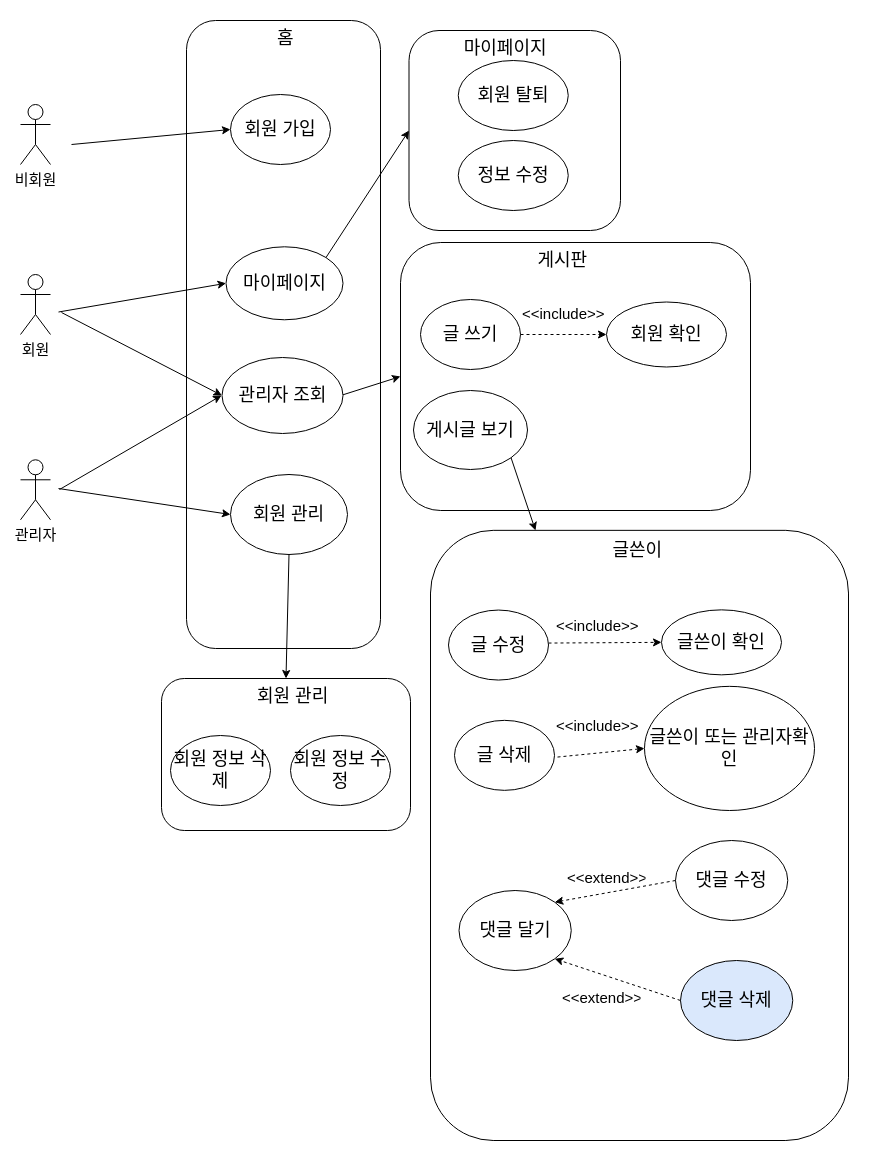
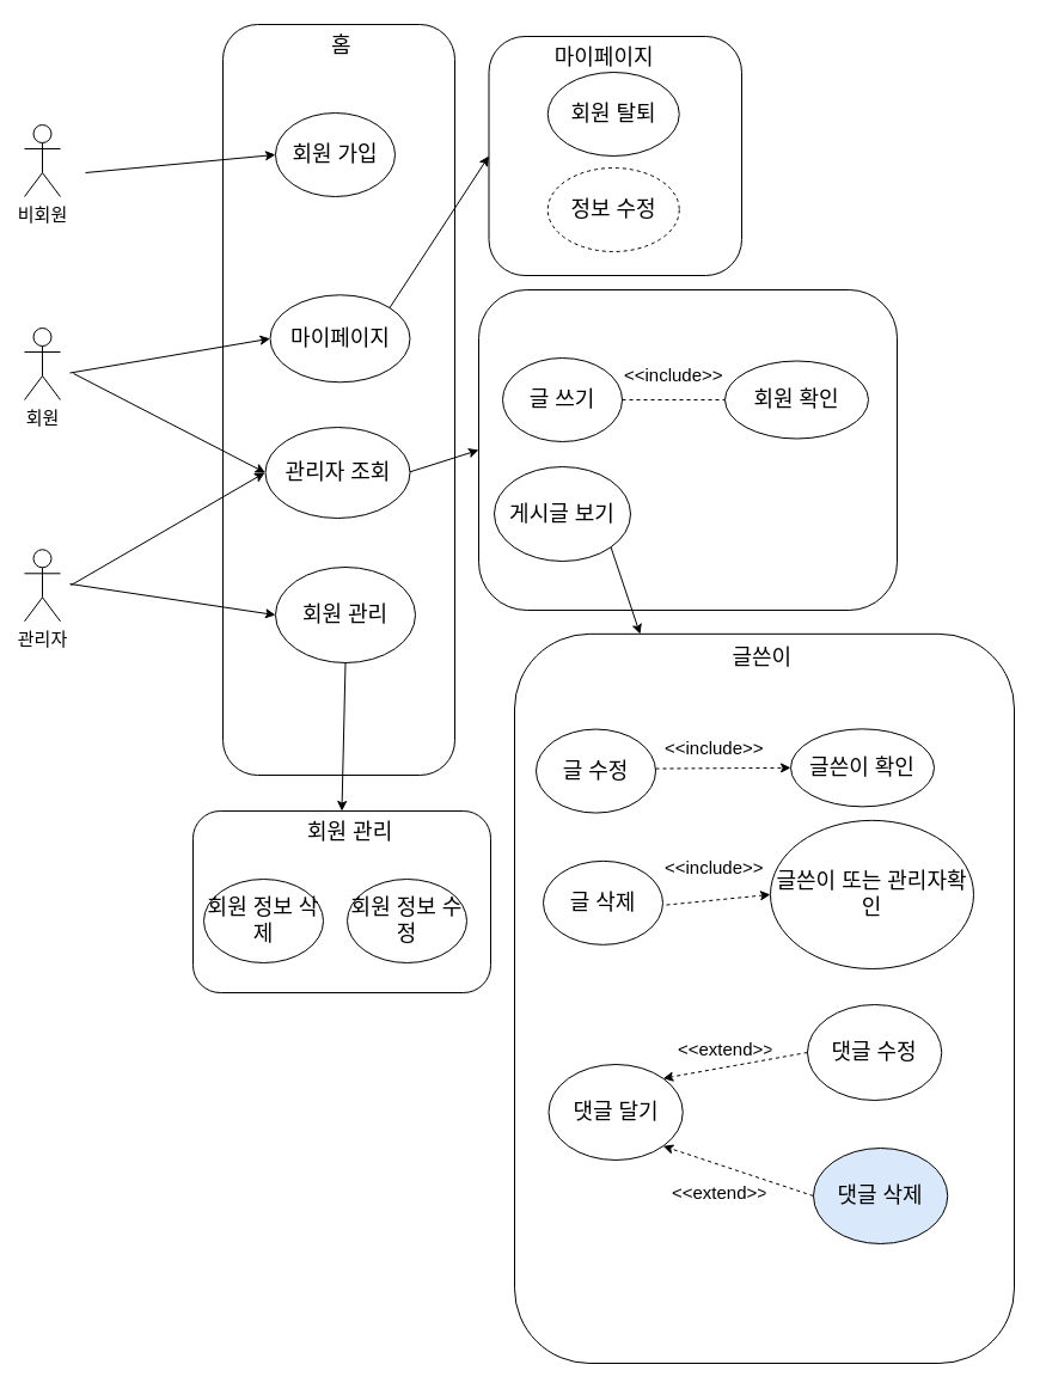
  <mxCell id="0" />
  <mxCell id="1" parent="0" />
  <mxCell id="2" value="&lt;font style=&quot;font-size: 15px&quot;&gt;비회원&lt;/font&gt;" style="shape=umlActor;verticalLabelPosition=bottom;verticalAlign=top;html=1;outlineConnect=0;" vertex="1" parent="1"><mxGeometry x="20" y="103.996" width="30" height="60" as="geometry" /></mxCell>
  <mxCell id="3" value="&lt;font style=&quot;font-size: 15px&quot;&gt;회원&lt;/font&gt;" style="shape=umlActor;verticalLabelPosition=bottom;verticalAlign=top;html=1;outlineConnect=0;" vertex="1" parent="1"><mxGeometry x="20" y="273.996" width="30" height="60" as="geometry" /></mxCell>
  <mxCell id="4" value="&lt;font style=&quot;font-size: 15px&quot;&gt;관리자&lt;/font&gt;" style="shape=umlActor;verticalLabelPosition=bottom;verticalAlign=top;html=1;outlineConnect=0;" vertex="1" parent="1"><mxGeometry x="20" y="459.286" width="30" height="60" as="geometry" /></mxCell>
  <mxCell id="5" value="" style="rounded=1;whiteSpace=wrap;html=1;" vertex="1" parent="1"><mxGeometry x="186" y="20" width="194" height="628" as="geometry" /></mxCell>
  <mxCell id="6" value="홈" style="text;strokeColor=none;fillColor=none;align=left;verticalAlign=top;spacingLeft=4;spacingRight=4;overflow=hidden;rotatable=0;points=[[0,0.5],[1,0.5]];portConstraint=eastwest;fontSize=18;" vertex="1" parent="1"><mxGeometry x="271" y="20" width="35" height="40" as="geometry" /></mxCell>
  <mxCell id="7" value="" style="rounded=1;whiteSpace=wrap;html=1;" vertex="1" parent="1"><mxGeometry x="400" y="242" width="350" height="268" as="geometry" /></mxCell>
- <mxCell id="8" value="게시판" style="text;strokeColor=none;fillColor=none;align=left;verticalAlign=top;spacingLeft=4;spacingRight=4;overflow=hidden;rotatable=0;points=[[0,0.5],[1,0.5]];portConstraint=eastwest;fontSize=18;" vertex="1" parent="1"><mxGeometry x="531.5" y="241.996" width="65" height="40" as="geometry" /></mxCell>
  <mxCell id="9" value="" style="rounded=1;whiteSpace=wrap;html=1;" vertex="1" parent="1"><mxGeometry x="161" y="678" width="249" height="152" as="geometry" /></mxCell>
  <mxCell id="10" value="회원 관리" style="text;strokeColor=none;fillColor=none;align=left;verticalAlign=top;spacingLeft=4;spacingRight=4;overflow=hidden;rotatable=0;points=[[0,0.5],[1,0.5]];portConstraint=eastwest;fontSize=18;" vertex="1" parent="1"><mxGeometry x="251" y="678" width="96" height="38.71" as="geometry" /></mxCell>
  <mxCell id="11" value="" style="rounded=1;whiteSpace=wrap;html=1;" vertex="1" parent="1"><mxGeometry x="408.5" y="30" width="211.5" height="200" as="geometry" /></mxCell>
  <mxCell id="12" value="마이페이지" style="text;strokeColor=none;fillColor=none;align=left;verticalAlign=top;spacingLeft=4;spacingRight=4;overflow=hidden;rotatable=0;points=[[0,0.5],[1,0.5]];portConstraint=eastwest;fontSize=18;" vertex="1" parent="1"><mxGeometry x="457.75" y="30" width="113" height="38.71" as="geometry" /></mxCell>
  <mxCell id="13" value="" style="rounded=1;whiteSpace=wrap;html=1;" vertex="1" parent="1"><mxGeometry x="430" y="529.85" width="418" height="610.15" as="geometry" /></mxCell>
  <mxCell id="14" value="회원 가입" style="ellipse;whiteSpace=wrap;html=1;fontSize=18;" vertex="1" parent="1"><mxGeometry x="230" y="93.996" width="100" height="70" as="geometry" /></mxCell>
  <mxCell id="15" value="마이페이지" style="ellipse;whiteSpace=wrap;html=1;fontSize=18;" vertex="1" parent="1"><mxGeometry x="225.5" y="246.29" width="117" height="73" as="geometry" /></mxCell>
  <mxCell id="16" value="회원 관리" style="ellipse;whiteSpace=wrap;html=1;fontSize=18;" vertex="1" parent="1"><mxGeometry x="230" y="474" width="117" height="80" as="geometry" /></mxCell>
  <mxCell id="17" value="회원 정보 삭제" style="ellipse;whiteSpace=wrap;html=1;fontSize=18;" vertex="1" parent="1"><mxGeometry x="170" y="734.996" width="100" height="70" as="geometry" /></mxCell>
  <mxCell id="18" value="회원 정보 수정" style="ellipse;whiteSpace=wrap;html=1;fontSize=18;" vertex="1" parent="1"><mxGeometry x="290" y="734.996" width="100" height="70" as="geometry" /></mxCell>
  <mxCell id="19" value="관리자 조회" style="ellipse;whiteSpace=wrap;html=1;fontSize=18;" vertex="1" parent="1"><mxGeometry x="221.5" y="357" width="121" height="76" as="geometry" /></mxCell>
  <mxCell id="20" value="회원 탈퇴" style="ellipse;whiteSpace=wrap;html=1;fontSize=18;" vertex="1" parent="1"><mxGeometry x="457.75" y="59.996" width="110" height="70" as="geometry" /></mxCell>
- <mxCell id="21" value="정보 수정" style="ellipse;whiteSpace=wrap;html=1;fontSize=18;" vertex="1" parent="1"><mxGeometry x="457.75" y="139.996" width="110" height="70" as="geometry" /></mxCell>
+ <mxCell id="21" value="정보 수정" style="ellipse;whiteSpace=wrap;html=1;fontSize=18;dashed=1;" vertex="1" parent="1"><mxGeometry x="457.75" y="139.996" width="110" height="70" as="geometry" /></mxCell>
  <mxCell id="22" value="글 쓰기" style="ellipse;whiteSpace=wrap;html=1;fontSize=18;" vertex="1" parent="1"><mxGeometry x="420" y="298.996" width="100" height="70" as="geometry" /></mxCell>
  <mxCell id="23" value="" style="endArrow=classic;html=1;entryX=0;entryY=0.5;entryDx=0;entryDy=0;" edge="1" parent="1" target="14"><mxGeometry width="50" height="50" relative="1" as="geometry"><mxPoint x="71" y="144" as="sourcePoint" /><mxPoint x="121" y="94" as="targetPoint" /></mxGeometry></mxCell>
  <mxCell id="24" value="" style="endArrow=classic;html=1;entryX=0;entryY=0.5;entryDx=0;entryDy=0;" edge="1" parent="1" target="15"><mxGeometry width="50" height="50" relative="1" as="geometry"><mxPoint x="58" y="311.5" as="sourcePoint" /><mxPoint x="217" y="296.496" as="targetPoint" /></mxGeometry></mxCell>
  <mxCell id="25" value="" style="endArrow=classic;html=1;entryX=0;entryY=0.5;entryDx=0;entryDy=0;" edge="1" parent="1" target="19"><mxGeometry width="50" height="50" relative="1" as="geometry"><mxPoint x="61" y="312" as="sourcePoint" /><mxPoint x="224.5" y="294.29" as="targetPoint" /></mxGeometry></mxCell>
  <mxCell id="26" value="" style="endArrow=classic;html=1;entryX=0;entryY=0.5;entryDx=0;entryDy=0;" edge="1" parent="1" target="16"><mxGeometry width="50" height="50" relative="1" as="geometry"><mxPoint x="58" y="488" as="sourcePoint" /><mxPoint x="221.5" y="459.29" as="targetPoint" /></mxGeometry></mxCell>
  <mxCell id="27" value="" style="endArrow=classic;html=1;" edge="1" parent="1"><mxGeometry width="50" height="50" relative="1" as="geometry"><mxPoint x="59" y="489" as="sourcePoint" /><mxPoint x="221" y="395" as="targetPoint" /></mxGeometry></mxCell>
  <mxCell id="28" value="" style="endArrow=classic;html=1;entryX=0;entryY=0.5;entryDx=0;entryDy=0;" edge="1" parent="1" target="7"><mxGeometry width="50" height="50" relative="1" as="geometry"><mxPoint x="342.5" y="394.29" as="sourcePoint" /><mxPoint x="503" y="477.29" as="targetPoint" /></mxGeometry></mxCell>
  <mxCell id="29" value="회원 확인" style="ellipse;whiteSpace=wrap;html=1;fontSize=18;" vertex="1" parent="1"><mxGeometry x="606" y="301.496" width="120" height="65" as="geometry" /></mxCell>
- <mxCell id="30" value="" style="endArrow=classic;html=1;fontSize=18;dashed=1;entryX=0;entryY=0.5;entryDx=0;entryDy=0;exitX=1;exitY=0.5;exitDx=0;exitDy=0;" edge="1" parent="1" source="22" target="29"><mxGeometry width="50" height="50" relative="1" as="geometry"><mxPoint x="510" y="329.906" as="sourcePoint" /><mxPoint x="618.909" y="289.998" as="targetPoint" /></mxGeometry></mxCell>
+ <mxCell id="30" value="" style="endArrow=none;html=1;fontSize=18;dashed=1;entryX=0;entryY=0.5;entryDx=0;entryDy=0;exitX=1;exitY=0.5;exitDx=0;exitDy=0;" edge="1" parent="1" source="22" target="29"><mxGeometry width="50" height="50" relative="1" as="geometry"><mxPoint x="510" y="329.906" as="sourcePoint" /><mxPoint x="618.909" y="289.998" as="targetPoint" /></mxGeometry></mxCell>
  <mxCell id="31" value="" style="endArrow=classic;html=1;fontSize=18;dashed=1;entryX=0;entryY=0.5;entryDx=0;entryDy=0;" edge="1" parent="1" target="35"><mxGeometry width="50" height="50" relative="1" as="geometry"><mxPoint x="548" y="642.56" as="sourcePoint" /><mxPoint x="651" y="706.056" as="targetPoint" /></mxGeometry></mxCell>
  <mxCell id="32" value="" style="endArrow=classic;html=1;fontSize=18;dashed=1;entryX=0;entryY=0.5;entryDx=0;entryDy=0;" edge="1" parent="1" target="44"><mxGeometry width="50" height="50" relative="1" as="geometry"><mxPoint x="557" y="756.56" as="sourcePoint" /><mxPoint x="651" y="706.056" as="targetPoint" /></mxGeometry></mxCell>
  <mxCell id="33" value="&lt;&lt;include&gt;&gt;" style="text;strokeColor=none;fillColor=none;align=left;verticalAlign=top;spacingLeft=4;spacingRight=4;overflow=hidden;rotatable=0;points=[[0,0.5],[1,0.5]];portConstraint=eastwest;fontSize=15;" vertex="1" parent="1"><mxGeometry x="516" y="298" width="104" height="36" as="geometry" /></mxCell>
  <mxCell id="34" value="" style="endArrow=classic;html=1;entryX=0.5;entryY=0;entryDx=0;entryDy=0;exitX=0.5;exitY=1;exitDx=0;exitDy=0;" edge="1" parent="1" source="16" target="9"><mxGeometry width="50" height="50" relative="1" as="geometry"><mxPoint x="325" y="538" as="sourcePoint" /><mxPoint x="478.5" y="635" as="targetPoint" /></mxGeometry></mxCell>
  <mxCell id="35" value="글쓴이 확인" style="ellipse;whiteSpace=wrap;html=1;fontSize=18;" vertex="1" parent="1"><mxGeometry x="661" y="609.346" width="120" height="65" as="geometry" /></mxCell>
  <mxCell id="36" value="&lt;&lt;include&gt;&gt;" style="text;strokeColor=none;fillColor=none;align=left;verticalAlign=top;spacingLeft=4;spacingRight=4;overflow=hidden;rotatable=0;points=[[0,0.5],[1,0.5]];portConstraint=eastwest;fontSize=15;" vertex="1" parent="1"><mxGeometry x="550" y="610" width="99" height="32.85" as="geometry" /></mxCell>
  <mxCell id="37" value="&lt;&lt;include&gt;&gt;" style="text;strokeColor=none;fillColor=none;align=left;verticalAlign=top;spacingLeft=4;spacingRight=4;overflow=hidden;rotatable=0;points=[[0,0.5],[1,0.5]];portConstraint=eastwest;fontSize=15;" vertex="1" parent="1"><mxGeometry x="550" y="710" width="94" height="39.85" as="geometry" /></mxCell>
  <mxCell id="38" value="게시글 보기" style="ellipse;whiteSpace=wrap;html=1;fontSize=18;" vertex="1" parent="1"><mxGeometry x="413" y="390" width="114" height="79" as="geometry" /></mxCell>
  <mxCell id="39" value="" style="endArrow=classic;html=1;exitX=1;exitY=0;exitDx=0;exitDy=0;entryX=0;entryY=0.5;entryDx=0;entryDy=0;" edge="1" parent="1" source="15" target="11"><mxGeometry width="50" height="50" relative="1" as="geometry"><mxPoint x="345" y="284.29" as="sourcePoint" /><mxPoint x="507" y="190.29" as="targetPoint" /></mxGeometry></mxCell>
  <mxCell id="40" value="" style="endArrow=classic;html=1;exitX=1;exitY=1;exitDx=0;exitDy=0;" edge="1" parent="1" source="38"><mxGeometry width="50" height="50" relative="1" as="geometry"><mxPoint x="802" y="538" as="sourcePoint" /><mxPoint x="535" y="530" as="targetPoint" /></mxGeometry></mxCell>
  <mxCell id="41" value="글 삭제" style="ellipse;whiteSpace=wrap;html=1;fontSize=18;" vertex="1" parent="1"><mxGeometry x="454" y="719.846" width="100" height="70" as="geometry" /></mxCell>
  <mxCell id="42" value="글 수정" style="ellipse;whiteSpace=wrap;html=1;fontSize=18;" vertex="1" parent="1"><mxGeometry x="448" y="609.556" width="100" height="70" as="geometry" /></mxCell>
  <mxCell id="43" value="글쓴이" style="text;strokeColor=none;fillColor=none;align=left;verticalAlign=top;spacingLeft=4;spacingRight=4;overflow=hidden;rotatable=0;points=[[0,0.5],[1,0.5]];portConstraint=eastwest;fontSize=18;" vertex="1" parent="1"><mxGeometry x="606.5" y="531.846" width="65" height="40" as="geometry" /></mxCell>
  <mxCell id="44" value="글쓴이 또는 관리자확인" style="ellipse;whiteSpace=wrap;html=1;fontSize=18;" vertex="1" parent="1"><mxGeometry x="644" y="685.85" width="170" height="124.15" as="geometry" /></mxCell>
  <mxCell id="45" value="댓글 달기" style="ellipse;whiteSpace=wrap;html=1;fontSize=18;" vertex="1" parent="1"><mxGeometry x="458.5" y="890" width="112.25" height="80" as="geometry" /></mxCell>
  <mxCell id="46" value="댓글 수정" style="ellipse;whiteSpace=wrap;html=1;fontSize=18;" vertex="1" parent="1"><mxGeometry x="675" y="840" width="112.25" height="80" as="geometry" /></mxCell>
  <mxCell id="47" value="댓글 삭제" style="ellipse;whiteSpace=wrap;html=1;fontSize=18;fillColor=#dae8fc;" vertex="1" parent="1"><mxGeometry x="680" y="960" width="112.25" height="80" as="geometry" /></mxCell>
  <mxCell id="48" value="" style="endArrow=classic;html=1;fontSize=18;dashed=1;entryX=1;entryY=1;entryDx=0;entryDy=0;exitX=0;exitY=0.5;exitDx=0;exitDy=0;" edge="1" parent="1" source="47" target="45"><mxGeometry width="50" height="50" relative="1" as="geometry"><mxPoint x="570.75" y="978.64" as="sourcePoint" /><mxPoint x="657.75" y="970.005" as="targetPoint" /></mxGeometry></mxCell>
  <mxCell id="49" value="" style="endArrow=classic;html=1;fontSize=18;dashed=1;entryX=1;entryY=0;entryDx=0;entryDy=0;exitX=0;exitY=0.5;exitDx=0;exitDy=0;" edge="1" parent="1" source="46" target="45"><mxGeometry width="50" height="50" relative="1" as="geometry"><mxPoint x="580" y="898.64" as="sourcePoint" /><mxPoint x="667" y="890.005" as="targetPoint" /></mxGeometry></mxCell>
  <mxCell id="50" value="&lt;&lt;extend&gt;&gt;" style="text;strokeColor=none;fillColor=none;align=left;verticalAlign=top;spacingLeft=4;spacingRight=4;overflow=hidden;rotatable=0;points=[[0,0.5],[1,0.5]];portConstraint=eastwest;fontSize=15;" vertex="1" parent="1"><mxGeometry x="561" y="861.5" width="88" height="37" as="geometry" /></mxCell>
  <mxCell id="51" value="&lt;&lt;extend&gt;&gt;" style="text;strokeColor=none;fillColor=none;align=left;verticalAlign=top;spacingLeft=4;spacingRight=4;overflow=hidden;rotatable=0;points=[[0,0.5],[1,0.5]];portConstraint=eastwest;fontSize=15;" vertex="1" parent="1"><mxGeometry x="556" y="981.5" width="88" height="37" as="geometry" /></mxCell>
